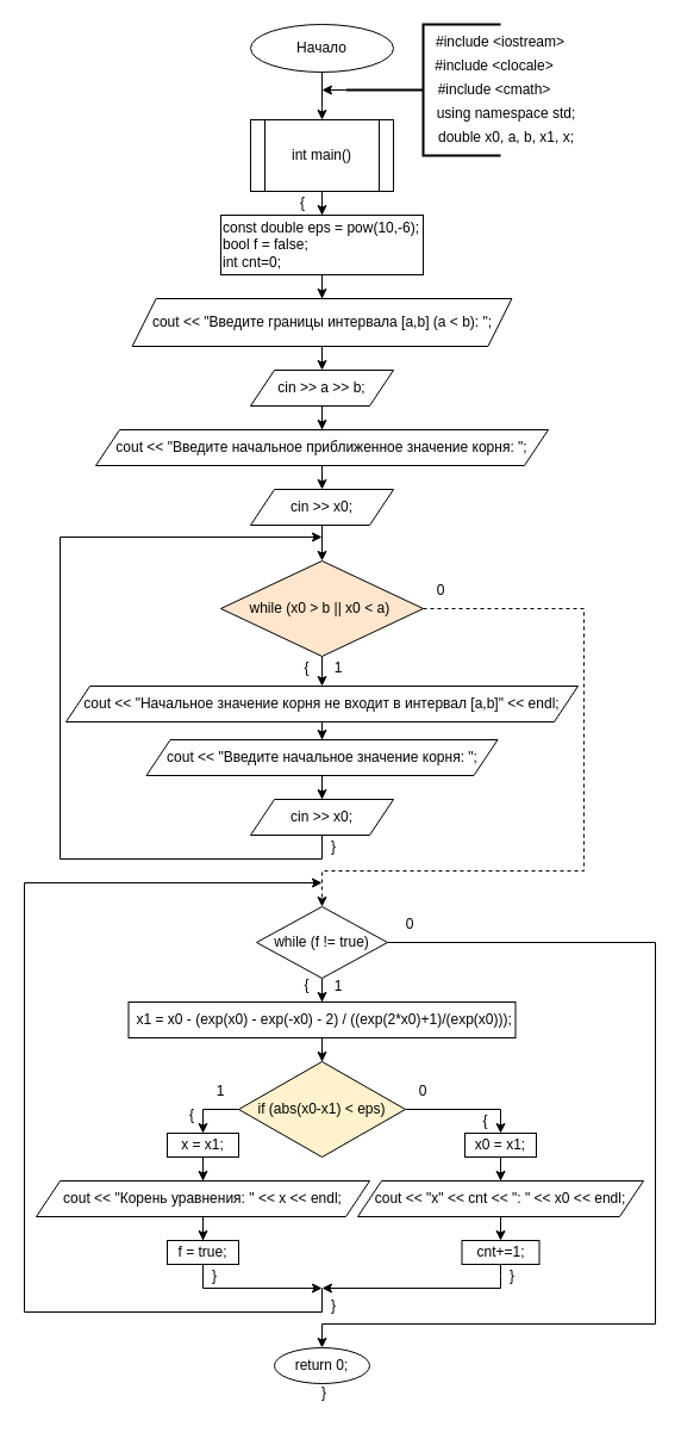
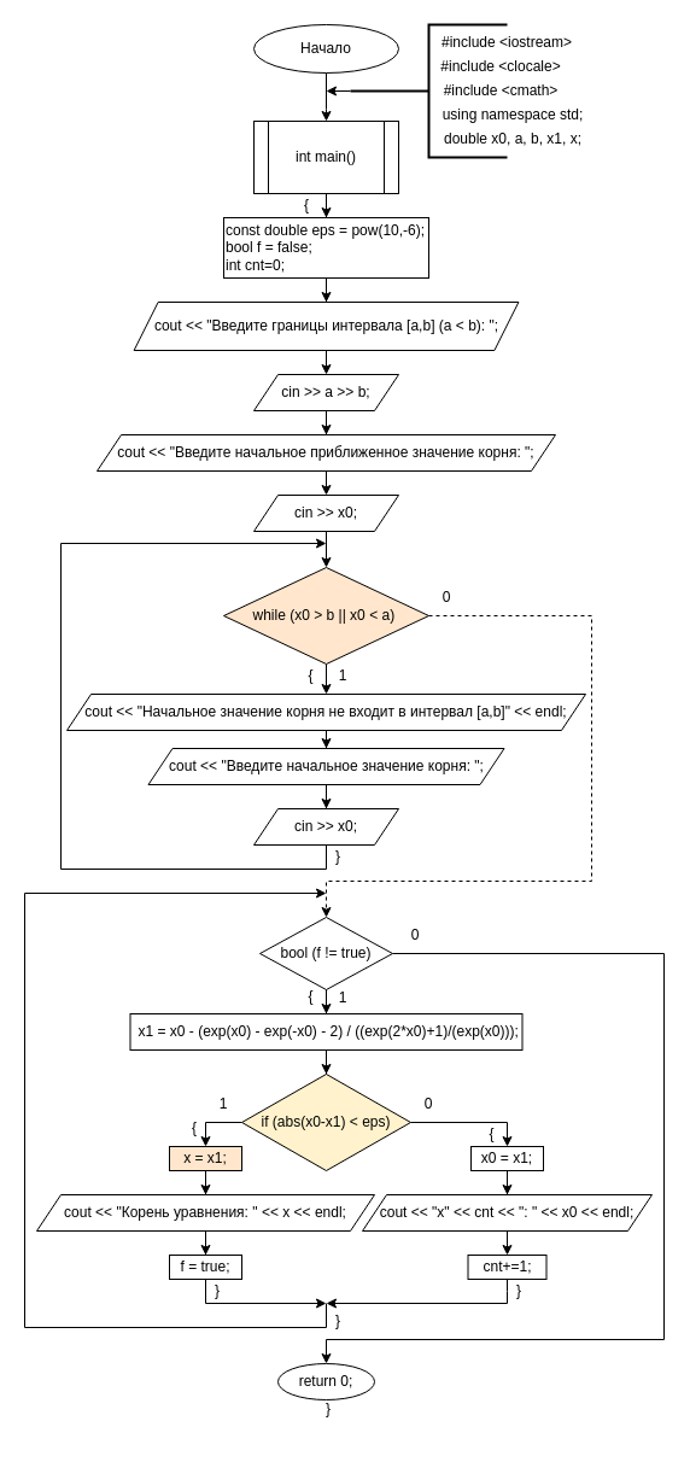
  <mxCell id="0" />
  <mxCell id="1" parent="0" />
  <mxCell id="2" style="edgeStyle=orthogonalEdgeStyle;rounded=0;orthogonalLoop=1;jettySize=auto;html=1;" parent="1" source="3" target="5" edge="1"><mxGeometry relative="1" as="geometry"><Array as="points"><mxPoint x="270" y="90" /><mxPoint x="270" y="90" /></Array></mxGeometry></mxCell>
  <mxCell id="3" value="Начало" style="ellipse;whiteSpace=wrap;html=1;" parent="1" vertex="1"><mxGeometry x="210" width="120" height="40" as="geometry" y="20" /></mxCell>
  <mxCell id="4" style="edgeStyle=orthogonalEdgeStyle;rounded=0;orthogonalLoop=1;jettySize=auto;html=1;entryX=0.5;entryY=0;entryDx=0;entryDy=0;" parent="1" source="5" target="12" edge="1"><mxGeometry relative="1" as="geometry" /></mxCell>
  <mxCell id="5" value="int main()" style="shape=process;whiteSpace=wrap;html=1;backgroundOutline=1;" parent="1" vertex="1"><mxGeometry x="210" y="100" width="120" height="60" as="geometry" /></mxCell>
  <mxCell id="6" style="edgeStyle=orthogonalEdgeStyle;rounded=0;orthogonalLoop=1;jettySize=auto;html=1;" parent="1" source="7" edge="1"><mxGeometry relative="1" as="geometry"><mxPoint x="270" y="75" as="targetPoint" /></mxGeometry></mxCell>
  <mxCell id="7" value="" style="strokeWidth=2;html=1;shape=mxgraph.flowchart.annotation_2;align=left;labelPosition=right;pointerEvents=1;" parent="1" vertex="1"><mxGeometry x="290" width="130" height="110" as="geometry" y="20" /></mxCell>
  <mxCell id="8" value="#include &amp;lt;iostream&amp;gt;" style="text;html=1;align=center;verticalAlign=middle;whiteSpace=wrap;rounded=0;" parent="1" vertex="1"><mxGeometry x="360" width="120" height="30" as="geometry" y="20" /></mxCell>
  <mxCell id="9" value="#include &amp;lt;clocale&amp;gt;" style="text;html=1;align=center;verticalAlign=middle;whiteSpace=wrap;rounded=0;" parent="1" vertex="1"><mxGeometry x="360" y="40" width="110" height="30" as="geometry" /></mxCell>
  <mxCell id="10" value="using namespace std;" style="text;html=1;align=center;verticalAlign=middle;whiteSpace=wrap;rounded=0;" parent="1" vertex="1"><mxGeometry x="360" y="80" width="130" height="30" as="geometry" /></mxCell>
  <mxCell id="11" style="edgeStyle=orthogonalEdgeStyle;rounded=0;orthogonalLoop=1;jettySize=auto;html=1;" parent="1" source="12" target="15" edge="1"><mxGeometry relative="1" as="geometry" /></mxCell>
  <mxCell id="12" value="const double eps = pow(10,-6);&lt;div&gt;&lt;span style=&quot;background-color: initial;&quot;&gt;bool f = false;&lt;/span&gt;&lt;br&gt;&lt;/div&gt;&lt;div&gt;int cnt=0;&lt;/div&gt;" style="rounded=0;whiteSpace=wrap;html=1;align=left;" parent="1" vertex="1"><mxGeometry x="185" y="180" width="170" height="50" as="geometry" /></mxCell>
  <mxCell id="13" value="double x0, a, b, x1, x;" style="text;html=1;align=center;verticalAlign=middle;whiteSpace=wrap;rounded=0;" parent="1" vertex="1"><mxGeometry x="365" y="100" width="120" height="30" as="geometry" /></mxCell>
  <mxCell id="14" style="edgeStyle=orthogonalEdgeStyle;rounded=0;orthogonalLoop=1;jettySize=auto;html=1;" parent="1" source="15" edge="1"><mxGeometry relative="1" as="geometry"><mxPoint x="270" y="310" as="targetPoint" /></mxGeometry></mxCell>
  <mxCell id="15" value="cout &amp;lt;&amp;lt; &quot;Введите границы интервала [a,b] (a &amp;lt; b): &quot;;" style="shape=parallelogram;perimeter=parallelogramPerimeter;whiteSpace=wrap;html=1;fixedSize=1;" parent="1" vertex="1"><mxGeometry x="110.63" y="250" width="318.75" height="40" as="geometry" /></mxCell>
  <mxCell id="16" style="edgeStyle=orthogonalEdgeStyle;rounded=0;orthogonalLoop=1;jettySize=auto;html=1;" parent="1" source="17" target="19" edge="1"><mxGeometry relative="1" as="geometry" /></mxCell>
  <mxCell id="17" value="cin &amp;gt;&amp;gt; a &amp;gt;&amp;gt; b;" style="shape=parallelogram;perimeter=parallelogramPerimeter;whiteSpace=wrap;html=1;fixedSize=1;" parent="1" vertex="1"><mxGeometry x="210" y="310" width="120" height="30" as="geometry" /></mxCell>
  <mxCell id="18" style="edgeStyle=orthogonalEdgeStyle;rounded=0;orthogonalLoop=1;jettySize=auto;html=1;" parent="1" source="19" edge="1"><mxGeometry relative="1" as="geometry"><mxPoint x="270" y="410" as="targetPoint" /></mxGeometry></mxCell>
  <mxCell id="19" value="cout &amp;lt;&amp;lt; &quot;Введите начальное приближенное значение корня: &quot;;" style="shape=parallelogram;perimeter=parallelogramPerimeter;whiteSpace=wrap;html=1;fixedSize=1;" parent="1" vertex="1"><mxGeometry x="80" y="360" width="380" height="30" as="geometry" /></mxCell>
  <mxCell id="20" style="edgeStyle=orthogonalEdgeStyle;rounded=0;orthogonalLoop=1;jettySize=auto;html=1;" parent="1" source="21" target="24" edge="1"><mxGeometry relative="1" as="geometry" /></mxCell>
  <mxCell id="21" value="cin &amp;gt;&amp;gt; x0;" style="shape=parallelogram;perimeter=parallelogramPerimeter;whiteSpace=wrap;html=1;fixedSize=1;" parent="1" vertex="1"><mxGeometry x="210" y="410" width="120" height="30" as="geometry" /></mxCell>
  <mxCell id="22" style="edgeStyle=orthogonalEdgeStyle;rounded=0;orthogonalLoop=1;jettySize=auto;html=1;entryX=0.5;entryY=0;entryDx=0;entryDy=0;" parent="1" source="24" target="27" edge="1"><mxGeometry relative="1" as="geometry"><mxPoint x="270" y="560" as="targetPoint" /><Array as="points" /></mxGeometry></mxCell>
  <mxCell id="23" style="edgeStyle=orthogonalEdgeStyle;rounded=0;orthogonalLoop=1;jettySize=auto;html=1;exitX=1;exitY=0.5;exitDx=0;exitDy=0;entryX=0.5;entryY=0;entryDx=0;entryDy=0;dashed=1;" parent="1" source="24" target="34" edge="1"><mxGeometry relative="1" as="geometry"><mxPoint x="270" y="750" as="targetPoint" /><mxPoint x="355" y="500" as="sourcePoint" /><Array as="points"><mxPoint x="490" y="510" /><mxPoint x="490" y="730" /><mxPoint x="270" y="730" /></Array></mxGeometry></mxCell>
  <mxCell id="24" value="while (x0 &amp;gt; b || x0 &amp;lt; a)&amp;nbsp;" style="rhombus;whiteSpace=wrap;html=1;fillColor=#ffe6cc;" parent="1" vertex="1"><mxGeometry x="185" y="470" width="170" height="80" as="geometry" /></mxCell>
  <mxCell id="25" value="{" style="text;html=1;align=center;verticalAlign=middle;whiteSpace=wrap;rounded=0;" parent="1" vertex="1"><mxGeometry x="224" y="160" width="60" height="20" as="geometry" /></mxCell>
  <mxCell id="26" style="edgeStyle=orthogonalEdgeStyle;rounded=0;orthogonalLoop=1;jettySize=auto;html=1;" parent="1" source="27" target="29" edge="1"><mxGeometry relative="1" as="geometry"><mxPoint x="270" y="610" as="targetPoint" /></mxGeometry></mxCell>
  <mxCell id="27" value="cout &amp;lt;&amp;lt; &quot;Начальное значение корня не входит в интервал [a,b]&quot; &amp;lt;&amp;lt; endl;" style="shape=parallelogram;perimeter=parallelogramPerimeter;whiteSpace=wrap;html=1;fixedSize=1;" parent="1" vertex="1"><mxGeometry x="55" y="575" width="430" height="30" as="geometry" /></mxCell>
  <mxCell id="28" style="edgeStyle=orthogonalEdgeStyle;rounded=0;orthogonalLoop=1;jettySize=auto;html=1;entryX=0.5;entryY=0;entryDx=0;entryDy=0;" parent="1" source="29" target="31" edge="1"><mxGeometry relative="1" as="geometry" /></mxCell>
  <mxCell id="29" value="cout &amp;lt;&amp;lt; &quot;Введите начальное значение корня: &quot;;" style="shape=parallelogram;perimeter=parallelogramPerimeter;whiteSpace=wrap;html=1;fixedSize=1;" parent="1" vertex="1"><mxGeometry x="122.5" y="620" width="295" height="30" as="geometry" /></mxCell>
  <mxCell id="30" style="edgeStyle=orthogonalEdgeStyle;rounded=0;orthogonalLoop=1;jettySize=auto;html=1;" parent="1" source="31" edge="1"><mxGeometry relative="1" as="geometry"><mxPoint x="270" y="450" as="targetPoint" /><Array as="points"><mxPoint x="270" y="720" /><mxPoint x="50" y="720" /><mxPoint x="50" y="450" /></Array></mxGeometry></mxCell>
  <mxCell id="31" value="cin &amp;gt;&amp;gt; x0;" style="shape=parallelogram;perimeter=parallelogramPerimeter;whiteSpace=wrap;html=1;fixedSize=1;" parent="1" vertex="1"><mxGeometry x="210" y="670" width="120" height="30" as="geometry" /></mxCell>
  <mxCell id="32" style="edgeStyle=orthogonalEdgeStyle;rounded=0;orthogonalLoop=1;jettySize=auto;html=1;entryX=0.5;entryY=0;entryDx=0;entryDy=0;" parent="1" source="34" target="36" edge="1"><mxGeometry relative="1" as="geometry" /></mxCell>
  <mxCell id="33" style="edgeStyle=orthogonalEdgeStyle;rounded=0;orthogonalLoop=1;jettySize=auto;html=1;" parent="1" source="34" edge="1"><mxGeometry relative="1" as="geometry"><mxPoint x="270" y="1130" as="targetPoint" /><Array as="points"><mxPoint x="550" y="790" /><mxPoint x="550" y="1110" /></Array></mxGeometry></mxCell>
- <mxCell id="34" value="while (f != true)" style="rhombus;whiteSpace=wrap;html=1;" parent="1" vertex="1"><mxGeometry x="215" y="760" width="110" height="60" as="geometry" /></mxCell>
+ <mxCell id="34" value="bool (f != true)" style="rhombus;whiteSpace=wrap;html=1;" parent="1" vertex="1"><mxGeometry x="215" y="760" width="110" height="60" as="geometry" /></mxCell>
  <mxCell id="35" style="edgeStyle=orthogonalEdgeStyle;rounded=0;orthogonalLoop=1;jettySize=auto;html=1;" parent="1" source="36" target="39" edge="1"><mxGeometry relative="1" as="geometry"><mxPoint x="270" y="880" as="targetPoint" /></mxGeometry></mxCell>
  <mxCell id="36" value="&amp;nbsp;x1 =&amp;nbsp;x0 - (exp(x0) - exp(-x0) - 2) / ((exp(2*x0)+1)/(exp(x0)));" style="rounded=0;whiteSpace=wrap;html=1;" parent="1" vertex="1"><mxGeometry x="107.5" y="840" width="325" height="30" as="geometry" /></mxCell>
  <mxCell id="37" style="edgeStyle=orthogonalEdgeStyle;rounded=0;orthogonalLoop=1;jettySize=auto;html=1;entryX=0.5;entryY=0;entryDx=0;entryDy=0;" parent="1" source="39" target="41" edge="1"><mxGeometry relative="1" as="geometry"><mxPoint x="170" y="970" as="targetPoint" /><Array as="points"><mxPoint x="170" y="930" /></Array></mxGeometry></mxCell>
  <mxCell id="38" style="edgeStyle=orthogonalEdgeStyle;rounded=0;orthogonalLoop=1;jettySize=auto;html=1;exitX=1;exitY=0.5;exitDx=0;exitDy=0;" parent="1" source="39" target="47" edge="1"><mxGeometry relative="1" as="geometry"><mxPoint x="370" y="950" as="targetPoint" /><Array as="points"><mxPoint x="420" y="930" /><mxPoint x="420" y="970" /></Array></mxGeometry></mxCell>
  <mxCell id="39" value="if (abs(x0-x1) &amp;lt; eps)" style="rhombus;whiteSpace=wrap;html=1;fillColor=#fff2cc;" parent="1" vertex="1"><mxGeometry x="200" y="890" width="140" height="80" as="geometry" /></mxCell>
  <mxCell id="40" style="edgeStyle=orthogonalEdgeStyle;rounded=0;orthogonalLoop=1;jettySize=auto;html=1;" parent="1" source="41" target="43" edge="1"><mxGeometry relative="1" as="geometry"><mxPoint x="170" y="1010" as="targetPoint" /></mxGeometry></mxCell>
- <mxCell id="41" value="x = x1;" style="rounded=0;whiteSpace=wrap;html=1;" parent="1" vertex="1"><mxGeometry x="140" y="950" width="60" height="20" as="geometry" /></mxCell>
+ <mxCell id="41" value="x = x1;" style="rounded=0;whiteSpace=wrap;html=1;fillColor=#ffe6cc;" parent="1" vertex="1"><mxGeometry x="140" y="950" width="60" height="20" as="geometry" /></mxCell>
  <mxCell id="42" style="edgeStyle=orthogonalEdgeStyle;rounded=0;orthogonalLoop=1;jettySize=auto;html=1;" parent="1" source="43" target="45" edge="1"><mxGeometry relative="1" as="geometry"><mxPoint x="170" y="1060" as="targetPoint" /></mxGeometry></mxCell>
  <mxCell id="43" value="cout &amp;lt;&amp;lt;&amp;nbsp;&quot;Корень уравнения: &quot; &amp;lt;&amp;lt; x &amp;lt;&amp;lt; endl;" style="shape=parallelogram;perimeter=parallelogramPerimeter;whiteSpace=wrap;html=1;fixedSize=1;" parent="1" vertex="1"><mxGeometry x="30" y="990" width="280" height="30" as="geometry" /></mxCell>
  <mxCell id="44" style="edgeStyle=orthogonalEdgeStyle;rounded=0;orthogonalLoop=1;jettySize=auto;html=1;" parent="1" source="45" edge="1"><mxGeometry relative="1" as="geometry"><mxPoint x="270" y="1080" as="targetPoint" /><Array as="points"><mxPoint x="170" y="1080" /><mxPoint x="270" y="1080" /></Array></mxGeometry></mxCell>
  <mxCell id="45" value="f = true;" style="rounded=0;whiteSpace=wrap;html=1;" parent="1" vertex="1"><mxGeometry x="140" y="1040" width="60" height="20" as="geometry" /></mxCell>
  <mxCell id="46" style="edgeStyle=orthogonalEdgeStyle;rounded=0;orthogonalLoop=1;jettySize=auto;html=1;entryX=0.5;entryY=0;entryDx=0;entryDy=0;" parent="1" source="47" target="67" edge="1"><mxGeometry relative="1" as="geometry" /></mxCell>
  <mxCell id="47" value="x0 = x1;" style="rounded=0;whiteSpace=wrap;html=1;" parent="1" vertex="1"><mxGeometry x="390" y="950" width="60" height="20" as="geometry" /></mxCell>
  <mxCell id="48" value="return 0;" style="ellipse;whiteSpace=wrap;html=1;" parent="1" vertex="1"><mxGeometry x="230" y="1130" width="80" height="30" as="geometry" /></mxCell>
  <mxCell id="49" value="" style="endArrow=none;html=1;rounded=0;" parent="1" edge="1"><mxGeometry width="50" height="50" relative="1" as="geometry"><mxPoint x="20" y="1100" as="sourcePoint" /><mxPoint x="20" y="740" as="targetPoint" /></mxGeometry></mxCell>
  <mxCell id="50" value="" style="endArrow=classic;html=1;rounded=0;" parent="1" edge="1"><mxGeometry width="50" height="50" relative="1" as="geometry"><mxPoint x="20" y="740" as="sourcePoint" /><mxPoint x="270" y="740" as="targetPoint" /></mxGeometry></mxCell>
  <mxCell id="51" value="}&lt;div&gt;&lt;br&gt;&lt;/div&gt;" style="text;html=1;align=center;verticalAlign=middle;whiteSpace=wrap;rounded=0;" parent="1" vertex="1"><mxGeometry x="242" y="1160" width="60" height="30" as="geometry" /></mxCell>
  <mxCell id="52" value="1" style="text;html=1;align=center;verticalAlign=middle;whiteSpace=wrap;rounded=0;" parent="1" vertex="1"><mxGeometry x="266" y="552.5" width="36" height="15" as="geometry" /></mxCell>
  <mxCell id="53" value="0" style="text;html=1;align=center;verticalAlign=middle;whiteSpace=wrap;rounded=0;" parent="1" vertex="1"><mxGeometry x="340" y="480" width="60" height="30" as="geometry" /></mxCell>
  <mxCell id="54" value="0" style="text;html=1;align=center;verticalAlign=middle;whiteSpace=wrap;rounded=0;" parent="1" vertex="1"><mxGeometry x="314" y="760" width="60" height="30" as="geometry" /></mxCell>
  <mxCell id="55" value="1" style="text;html=1;align=center;verticalAlign=middle;whiteSpace=wrap;rounded=0;" parent="1" vertex="1"><mxGeometry x="266" y="818.25" width="36" height="17.25" as="geometry" /></mxCell>
  <mxCell id="56" value="}" style="text;html=1;align=center;verticalAlign=middle;whiteSpace=wrap;rounded=0;" parent="1" vertex="1"><mxGeometry x="150" y="1060" width="60" height="20" as="geometry" /></mxCell>
  <mxCell id="57" value="{" style="text;html=1;align=center;verticalAlign=middle;whiteSpace=wrap;rounded=0;" parent="1" vertex="1"><mxGeometry x="131.25" y="920" width="60" height="30" as="geometry" /></mxCell>
  <mxCell id="58" value="1" style="text;html=1;align=center;verticalAlign=middle;whiteSpace=wrap;rounded=0;" parent="1" vertex="1"><mxGeometry x="155" y="900" width="60" height="30" as="geometry" /></mxCell>
  <mxCell id="59" value="0" style="text;html=1;align=center;verticalAlign=middle;whiteSpace=wrap;rounded=0;" parent="1" vertex="1"><mxGeometry x="325" y="900" width="60" height="30" as="geometry" /></mxCell>
  <mxCell id="60" value="}" style="text;html=1;align=center;verticalAlign=middle;whiteSpace=wrap;rounded=0;" parent="1" vertex="1"><mxGeometry x="250" y="1080" width="60" height="30" as="geometry" /></mxCell>
  <mxCell id="61" value="}" style="text;html=1;align=center;verticalAlign=middle;whiteSpace=wrap;rounded=0;" parent="1" vertex="1"><mxGeometry x="250" y="700" width="60" height="20" as="geometry" /></mxCell>
  <mxCell id="62" value="{" style="text;html=1;align=center;verticalAlign=middle;whiteSpace=wrap;rounded=0;" parent="1" vertex="1"><mxGeometry x="240" y="552.25" width="35" height="15.5" as="geometry" /></mxCell>
  <mxCell id="63" value="#include &amp;lt;cmath&lt;span style=&quot;background-color: initial;&quot;&gt;&amp;gt;&lt;/span&gt;" style="text;html=1;align=center;verticalAlign=middle;whiteSpace=wrap;rounded=0;" parent="1" vertex="1"><mxGeometry x="360" y="60" width="110" height="30" as="geometry" /></mxCell>
  <mxCell id="64" value="{" style="text;html=1;align=center;verticalAlign=middle;whiteSpace=wrap;rounded=0;" parent="1" vertex="1"><mxGeometry x="240" y="818.25" width="35" height="15.5" as="geometry" /></mxCell>
  <mxCell id="65" value="{" style="text;html=1;align=center;verticalAlign=middle;whiteSpace=wrap;rounded=0;" parent="1" vertex="1"><mxGeometry x="390" y="930" width="35" height="20" as="geometry" /></mxCell>
  <mxCell id="66" style="edgeStyle=orthogonalEdgeStyle;rounded=0;orthogonalLoop=1;jettySize=auto;html=1;" parent="1" source="67" edge="1"><mxGeometry relative="1" as="geometry"><mxPoint x="420" y="1040" as="targetPoint" /></mxGeometry></mxCell>
  <mxCell id="67" value="cout &amp;lt;&amp;lt; &quot;x&quot; &amp;lt;&amp;lt; cnt &amp;lt;&amp;lt; &quot;: &quot; &amp;lt;&amp;lt; x0 &amp;lt;&amp;lt; endl;" style="shape=parallelogram;perimeter=parallelogramPerimeter;whiteSpace=wrap;html=1;fixedSize=1;" parent="1" vertex="1"><mxGeometry x="300" y="990" width="240" height="30" as="geometry" /></mxCell>
  <mxCell id="68" style="edgeStyle=orthogonalEdgeStyle;rounded=0;orthogonalLoop=1;jettySize=auto;html=1;" parent="1" source="69" edge="1"><mxGeometry relative="1" as="geometry"><mxPoint x="270" y="1080" as="targetPoint" /><Array as="points"><mxPoint x="420" y="1070" /><mxPoint x="420" y="1080" /></Array></mxGeometry></mxCell>
  <mxCell id="69" value="cnt+=1;" style="rounded=0;whiteSpace=wrap;html=1;" parent="1" vertex="1"><mxGeometry x="387.5" y="1040" width="65" height="20" as="geometry" /></mxCell>
  <mxCell id="70" value="" style="endArrow=none;html=1;rounded=0;" parent="1" edge="1"><mxGeometry width="50" height="50" relative="1" as="geometry"><mxPoint x="270" y="1100" as="sourcePoint" /><mxPoint x="270" y="1080" as="targetPoint" /></mxGeometry></mxCell>
  <mxCell id="71" value="" style="endArrow=none;html=1;rounded=0;" parent="1" edge="1"><mxGeometry width="50" height="50" relative="1" as="geometry"><mxPoint x="20" y="1100" as="sourcePoint" /><mxPoint x="270" y="1100" as="targetPoint" /></mxGeometry></mxCell>
  <mxCell id="72" value="}" style="text;html=1;align=center;verticalAlign=middle;whiteSpace=wrap;rounded=0;" parent="1" vertex="1"><mxGeometry x="400" y="1055" width="60" height="30" as="geometry" /></mxCell>
